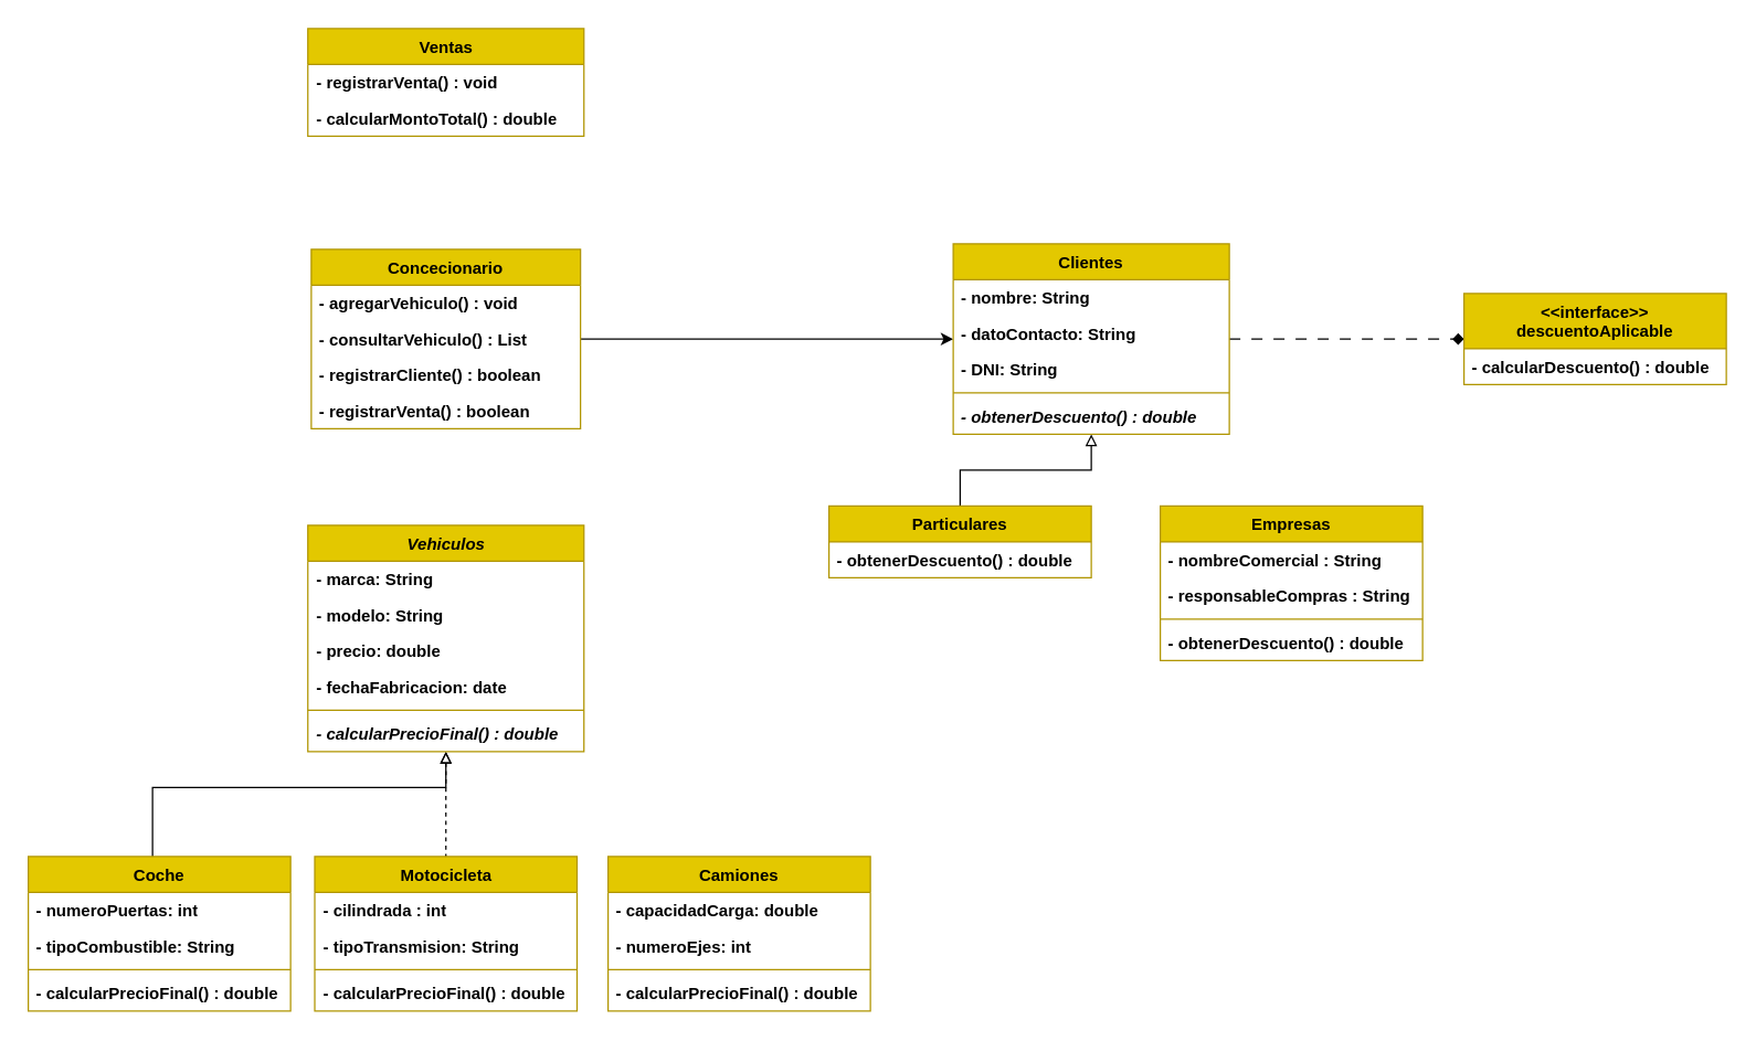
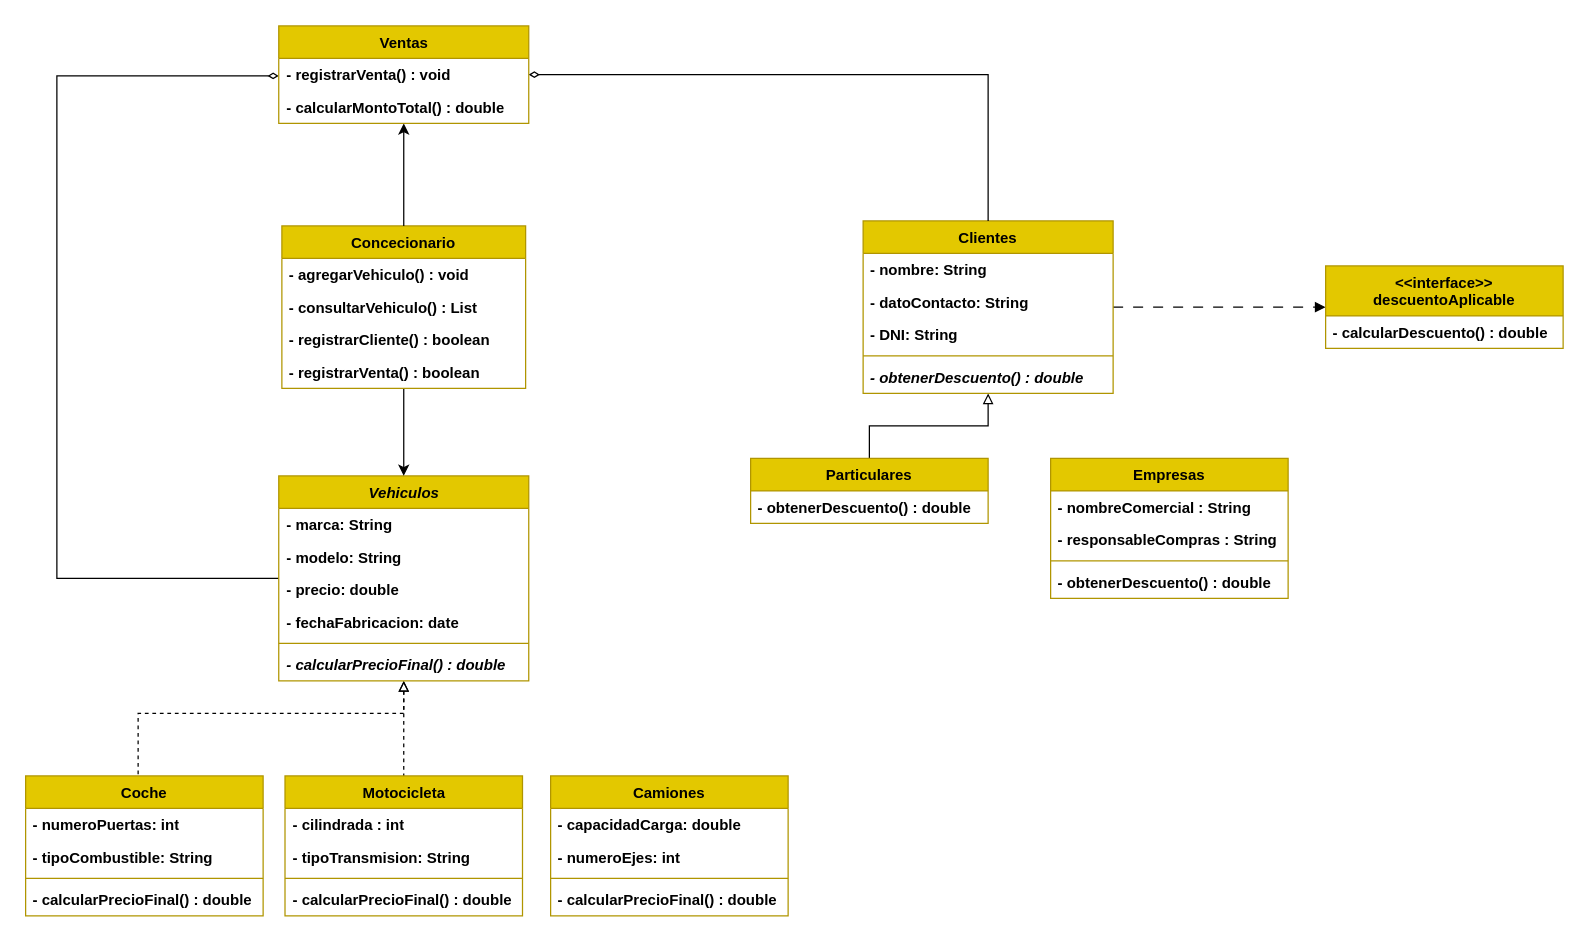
  <mxCell id="0" />
  <mxCell id="1" parent="0" />
- <mxCell id="2" style="edgeStyle=orthogonalEdgeStyle;rounded=0;orthogonalLoop=1;jettySize=auto;html=1;endArrow=none;endFill=0;startArrow=block;startFill=0;" parent="1" source="5" target="12" edge="1"><mxGeometry relative="1" as="geometry"><Array as="points"><mxPoint x="322" y="570" /><mxPoint x="110" y="570" /></Array></mxGeometry></mxCell>
+ <mxCell id="2" style="edgeStyle=orthogonalEdgeStyle;rounded=0;orthogonalLoop=1;jettySize=auto;html=1;endArrow=none;endFill=0;startArrow=block;startFill=0;dashed=1;" parent="1" source="5" target="12" edge="1"><mxGeometry relative="1" as="geometry"><Array as="points"><mxPoint x="322" y="570" /><mxPoint x="110" y="570" /></Array></mxGeometry></mxCell>
  <mxCell id="3" style="edgeStyle=orthogonalEdgeStyle;rounded=0;orthogonalLoop=1;jettySize=auto;html=1;startArrow=block;startFill=0;endArrow=none;endFill=0;dashed=1;" parent="1" source="5" target="17" edge="1"><mxGeometry relative="1" as="geometry" /></mxCell>
+ <mxCell id="4" style="edgeStyle=orthogonalEdgeStyle;rounded=0;orthogonalLoop=1;jettySize=auto;html=1;startArrow=none;startFill=0;endArrow=diamondThin;endFill=0;" parent="1" source="5" target="51" edge="1"><mxGeometry relative="1" as="geometry"><Array as="points"><mxPoint x="45" y="462" /><mxPoint x="45" y="60" /></Array><mxPoint x="207.5" y="462" as="sourcePoint" /><mxPoint x="207.5" y="59" as="targetPoint" /></mxGeometry></mxCell>
  <mxCell id="5" value="&lt;span&gt;Vehiculos&lt;/span&gt;" style="swimlane;fontStyle=3;align=center;verticalAlign=top;childLayout=stackLayout;horizontal=1;startSize=26;horizontalStack=0;resizeParent=1;resizeParentMax=0;resizeLast=0;collapsible=1;marginBottom=0;whiteSpace=wrap;html=1;fillColor=#e3c800;strokeColor=#B09500;fontColor=#000000;" parent="1" vertex="1"><mxGeometry x="222.5" y="380" width="200" height="164" as="geometry" /></mxCell>
  <mxCell id="6" value="- marca: String" style="text;strokeColor=none;fillColor=none;align=left;verticalAlign=top;spacingLeft=4;spacingRight=4;overflow=hidden;rotatable=0;points=[[0,0.5],[1,0.5]];portConstraint=eastwest;whiteSpace=wrap;html=1;fontStyle=1" parent="5" vertex="1"><mxGeometry y="26" width="200" height="26" as="geometry" /></mxCell>
  <mxCell id="7" value="- modelo: String" style="text;strokeColor=none;fillColor=none;align=left;verticalAlign=top;spacingLeft=4;spacingRight=4;overflow=hidden;rotatable=0;points=[[0,0.5],[1,0.5]];portConstraint=eastwest;whiteSpace=wrap;html=1;fontStyle=1" parent="5" vertex="1"><mxGeometry y="52" width="200" height="26" as="geometry" /></mxCell>
  <mxCell id="8" value="- precio: double" style="text;strokeColor=none;fillColor=none;align=left;verticalAlign=top;spacingLeft=4;spacingRight=4;overflow=hidden;rotatable=0;points=[[0,0.5],[1,0.5]];portConstraint=eastwest;whiteSpace=wrap;html=1;fontStyle=1" parent="5" vertex="1"><mxGeometry y="78" width="200" height="26" as="geometry" /></mxCell>
  <mxCell id="9" value="- fechaFabricacion: date" style="text;strokeColor=none;fillColor=none;align=left;verticalAlign=top;spacingLeft=4;spacingRight=4;overflow=hidden;rotatable=0;points=[[0,0.5],[1,0.5]];portConstraint=eastwest;whiteSpace=wrap;html=1;fontStyle=1" parent="5" vertex="1"><mxGeometry y="104" width="200" height="26" as="geometry" /></mxCell>
  <mxCell id="10" value="" style="line;strokeWidth=1;fillColor=none;align=left;verticalAlign=middle;spacingTop=-1;spacingLeft=3;spacingRight=3;rotatable=0;labelPosition=right;points=[];portConstraint=eastwest;strokeColor=inherit;" parent="5" vertex="1"><mxGeometry y="130" width="200" height="8" as="geometry" /></mxCell>
  <mxCell id="11" value="- calcularPrecioFinal() : double" style="text;strokeColor=none;fillColor=none;align=left;verticalAlign=top;spacingLeft=4;spacingRight=4;overflow=hidden;rotatable=0;points=[[0,0.5],[1,0.5]];portConstraint=eastwest;whiteSpace=wrap;html=1;fontStyle=3" parent="5" vertex="1"><mxGeometry y="138" width="200" height="26" as="geometry" /></mxCell>
  <mxCell id="12" value="Coche" style="swimlane;fontStyle=1;childLayout=stackLayout;horizontal=1;startSize=26;fillColor=#e3c800;horizontalStack=0;resizeParent=1;resizeParentMax=0;resizeLast=0;collapsible=1;marginBottom=0;whiteSpace=wrap;html=1;strokeColor=#B09500;align=center;verticalAlign=top;fontFamily=Helvetica;fontSize=12;fontColor=#000000;" parent="1" vertex="1"><mxGeometry x="20" y="620" width="190" height="112" as="geometry" /></mxCell>
  <mxCell id="13" value="- numeroPuertas: int" style="text;strokeColor=none;fillColor=none;align=left;verticalAlign=top;spacingLeft=4;spacingRight=4;overflow=hidden;rotatable=0;points=[[0,0.5],[1,0.5]];portConstraint=eastwest;whiteSpace=wrap;html=1;fontFamily=Helvetica;fontSize=12;fontColor=#000000;fontStyle=1;" parent="12" vertex="1"><mxGeometry y="26" width="190" height="26" as="geometry" /></mxCell>
  <mxCell id="14" value="- tipoCombustible: String" style="text;strokeColor=none;fillColor=none;align=left;verticalAlign=top;spacingLeft=4;spacingRight=4;overflow=hidden;rotatable=0;points=[[0,0.5],[1,0.5]];portConstraint=eastwest;whiteSpace=wrap;html=1;fontFamily=Helvetica;fontSize=12;fontColor=#000000;fontStyle=1;" parent="12" vertex="1"><mxGeometry y="52" width="190" height="26" as="geometry" /></mxCell>
  <mxCell id="15" value="" style="line;strokeWidth=1;fillColor=none;align=left;verticalAlign=middle;spacingTop=-1;spacingLeft=3;spacingRight=3;rotatable=0;labelPosition=right;points=[];portConstraint=eastwest;strokeColor=inherit;" parent="12" vertex="1"><mxGeometry y="78" width="190" height="8" as="geometry" /></mxCell>
  <mxCell id="16" value="- calcularPrecioFinal() : double" style="text;strokeColor=none;fillColor=none;align=left;verticalAlign=top;spacingLeft=4;spacingRight=4;overflow=hidden;rotatable=0;points=[[0,0.5],[1,0.5]];portConstraint=eastwest;whiteSpace=wrap;html=1;fontStyle=1" parent="12" vertex="1"><mxGeometry y="86" width="190" height="26" as="geometry" /></mxCell>
  <mxCell id="17" value="Motocicleta" style="swimlane;fontStyle=1;childLayout=stackLayout;horizontal=1;startSize=26;fillColor=#e3c800;horizontalStack=0;resizeParent=1;resizeParentMax=0;resizeLast=0;collapsible=1;marginBottom=0;whiteSpace=wrap;html=1;strokeColor=#B09500;align=center;verticalAlign=top;fontFamily=Helvetica;fontSize=12;fontColor=#000000;" parent="1" vertex="1"><mxGeometry x="227.5" y="620" width="190" height="112" as="geometry" /></mxCell>
  <mxCell id="18" value="- cilindrada : int" style="text;strokeColor=none;fillColor=none;align=left;verticalAlign=top;spacingLeft=4;spacingRight=4;overflow=hidden;rotatable=0;points=[[0,0.5],[1,0.5]];portConstraint=eastwest;whiteSpace=wrap;html=1;fontFamily=Helvetica;fontSize=12;fontColor=#000000;fontStyle=1;" parent="17" vertex="1"><mxGeometry y="26" width="190" height="26" as="geometry" /></mxCell>
  <mxCell id="19" value="- tipoTransmision: String" style="text;strokeColor=none;fillColor=none;align=left;verticalAlign=top;spacingLeft=4;spacingRight=4;overflow=hidden;rotatable=0;points=[[0,0.5],[1,0.5]];portConstraint=eastwest;whiteSpace=wrap;html=1;fontFamily=Helvetica;fontSize=12;fontColor=#000000;fontStyle=1;" parent="17" vertex="1"><mxGeometry y="52" width="190" height="26" as="geometry" /></mxCell>
  <mxCell id="20" value="" style="line;strokeWidth=1;fillColor=none;align=left;verticalAlign=middle;spacingTop=-1;spacingLeft=3;spacingRight=3;rotatable=0;labelPosition=right;points=[];portConstraint=eastwest;strokeColor=inherit;" parent="17" vertex="1"><mxGeometry y="78" width="190" height="8" as="geometry" /></mxCell>
  <mxCell id="21" value="- calcularPrecioFinal() : double" style="text;strokeColor=none;fillColor=none;align=left;verticalAlign=top;spacingLeft=4;spacingRight=4;overflow=hidden;rotatable=0;points=[[0,0.5],[1,0.5]];portConstraint=eastwest;whiteSpace=wrap;html=1;fontStyle=1" parent="17" vertex="1"><mxGeometry y="86" width="190" height="26" as="geometry" /></mxCell>
  <mxCell id="22" value="Camiones" style="swimlane;fontStyle=1;childLayout=stackLayout;horizontal=1;startSize=26;fillColor=#e3c800;horizontalStack=0;resizeParent=1;resizeParentMax=0;resizeLast=0;collapsible=1;marginBottom=0;whiteSpace=wrap;html=1;strokeColor=#B09500;align=center;verticalAlign=top;fontFamily=Helvetica;fontSize=12;fontColor=#000000;" parent="1" vertex="1"><mxGeometry x="440" y="620" width="190" height="112" as="geometry" /></mxCell>
  <mxCell id="23" value="- capacidadCarga: double" style="text;strokeColor=none;fillColor=none;align=left;verticalAlign=top;spacingLeft=4;spacingRight=4;overflow=hidden;rotatable=0;points=[[0,0.5],[1,0.5]];portConstraint=eastwest;whiteSpace=wrap;html=1;fontFamily=Helvetica;fontSize=12;fontColor=#000000;fontStyle=1;" parent="22" vertex="1"><mxGeometry y="26" width="190" height="26" as="geometry" /></mxCell>
  <mxCell id="24" value="- numeroEjes: int" style="text;strokeColor=none;fillColor=none;align=left;verticalAlign=top;spacingLeft=4;spacingRight=4;overflow=hidden;rotatable=0;points=[[0,0.5],[1,0.5]];portConstraint=eastwest;whiteSpace=wrap;html=1;fontFamily=Helvetica;fontSize=12;fontColor=#000000;fontStyle=1;" parent="22" vertex="1"><mxGeometry y="52" width="190" height="26" as="geometry" /></mxCell>
  <mxCell id="25" value="" style="line;strokeWidth=1;fillColor=none;align=left;verticalAlign=middle;spacingTop=-1;spacingLeft=3;spacingRight=3;rotatable=0;labelPosition=right;points=[];portConstraint=eastwest;strokeColor=inherit;" parent="22" vertex="1"><mxGeometry y="78" width="190" height="8" as="geometry" /></mxCell>
  <mxCell id="26" value="- calcularPrecioFinal() : double" style="text;strokeColor=none;fillColor=none;align=left;verticalAlign=top;spacingLeft=4;spacingRight=4;overflow=hidden;rotatable=0;points=[[0,0.5],[1,0.5]];portConstraint=eastwest;whiteSpace=wrap;html=1;fontStyle=1" parent="22" vertex="1"><mxGeometry y="86" width="190" height="26" as="geometry" /></mxCell>
  <mxCell id="27" style="edgeStyle=orthogonalEdgeStyle;rounded=0;orthogonalLoop=1;jettySize=auto;html=1;startArrow=block;startFill=0;endArrow=none;endFill=0;" parent="1" source="30" target="36" edge="1"><mxGeometry relative="1" as="geometry" /></mxCell>
- <mxCell id="28" style="edgeStyle=orthogonalEdgeStyle;rounded=0;orthogonalLoop=1;jettySize=auto;html=1;startArrow=classic;startFill=1;endArrow=none;" parent="1" source="30" target="44" edge="1"><mxGeometry relative="1" as="geometry" /></mxCell>
- <mxCell id="29" style="edgeStyle=orthogonalEdgeStyle;rounded=0;orthogonalLoop=1;jettySize=auto;html=1;dashed=1;dashPattern=8 8;endArrow=diamond;endFill=1;" parent="1" source="30" target="54" edge="1"><mxGeometry relative="1" as="geometry" /></mxCell>
+ <mxCell id="29" style="edgeStyle=orthogonalEdgeStyle;rounded=0;orthogonalLoop=1;jettySize=auto;html=1;dashed=1;dashPattern=8 8;endArrow=block;endFill=1;" parent="1" source="30" target="54" edge="1"><mxGeometry relative="1" as="geometry" /></mxCell>
  <mxCell id="30" value="Clientes" style="swimlane;fontStyle=1;align=center;verticalAlign=top;childLayout=stackLayout;horizontal=1;startSize=26;horizontalStack=0;resizeParent=1;resizeParentMax=0;resizeLast=0;collapsible=1;marginBottom=0;whiteSpace=wrap;html=1;fillColor=#e3c800;strokeColor=#B09500;fontColor=#000000;" parent="1" vertex="1"><mxGeometry x="690" y="176" width="200" height="138" as="geometry" /></mxCell>
  <mxCell id="31" value="- nombre: String" style="text;strokeColor=none;fillColor=none;align=left;verticalAlign=top;spacingLeft=4;spacingRight=4;overflow=hidden;rotatable=0;points=[[0,0.5],[1,0.5]];portConstraint=eastwest;whiteSpace=wrap;html=1;fontStyle=1" parent="30" vertex="1"><mxGeometry y="26" width="200" height="26" as="geometry" /></mxCell>
  <mxCell id="32" value="- datoContacto: String" style="text;strokeColor=none;fillColor=none;align=left;verticalAlign=top;spacingLeft=4;spacingRight=4;overflow=hidden;rotatable=0;points=[[0,0.5],[1,0.5]];portConstraint=eastwest;whiteSpace=wrap;html=1;fontStyle=1" parent="30" vertex="1"><mxGeometry y="52" width="200" height="26" as="geometry" /></mxCell>
  <mxCell id="33" value="- DNI: String" style="text;strokeColor=none;fillColor=none;align=left;verticalAlign=top;spacingLeft=4;spacingRight=4;overflow=hidden;rotatable=0;points=[[0,0.5],[1,0.5]];portConstraint=eastwest;whiteSpace=wrap;html=1;fontStyle=1" parent="30" vertex="1"><mxGeometry y="78" width="200" height="26" as="geometry" /></mxCell>
  <mxCell id="34" value="" style="line;strokeWidth=1;fillColor=none;align=left;verticalAlign=middle;spacingTop=-1;spacingLeft=3;spacingRight=3;rotatable=0;labelPosition=right;points=[];portConstraint=eastwest;strokeColor=inherit;" parent="30" vertex="1"><mxGeometry y="104" width="200" height="8" as="geometry" /></mxCell>
  <mxCell id="35" value="- obtenerDescuento() : double" style="text;strokeColor=none;fillColor=none;align=left;verticalAlign=top;spacingLeft=4;spacingRight=4;overflow=hidden;rotatable=0;points=[[0,0.5],[1,0.5]];portConstraint=eastwest;whiteSpace=wrap;html=1;fontStyle=3" parent="30" vertex="1"><mxGeometry y="112" width="200" height="26" as="geometry" /></mxCell>
  <mxCell id="36" value="Particulares" style="swimlane;fontStyle=1;align=center;verticalAlign=top;childLayout=stackLayout;horizontal=1;startSize=26;horizontalStack=0;resizeParent=1;resizeParentMax=0;resizeLast=0;collapsible=1;marginBottom=0;whiteSpace=wrap;html=1;fillColor=#e3c800;strokeColor=#B09500;fontColor=#000000;" parent="1" vertex="1"><mxGeometry x="600" y="366" width="190" height="52" as="geometry" /></mxCell>
  <mxCell id="37" value="- obtenerDescuento() : double" style="text;strokeColor=none;fillColor=none;align=left;verticalAlign=top;spacingLeft=4;spacingRight=4;overflow=hidden;rotatable=0;points=[[0,0.5],[1,0.5]];portConstraint=eastwest;whiteSpace=wrap;html=1;fontStyle=1" parent="36" vertex="1"><mxGeometry y="26" width="190" height="26" as="geometry" /></mxCell>
  <mxCell id="38" value="Empresas" style="swimlane;fontStyle=1;align=center;verticalAlign=top;childLayout=stackLayout;horizontal=1;startSize=26;horizontalStack=0;resizeParent=1;resizeParentMax=0;resizeLast=0;collapsible=1;marginBottom=0;whiteSpace=wrap;html=1;fillColor=#e3c800;strokeColor=#B09500;fontColor=#000000;" parent="1" vertex="1"><mxGeometry x="840" y="366" width="190" height="112" as="geometry" /></mxCell>
  <mxCell id="39" value="- nombreComercial : String" style="text;strokeColor=none;fillColor=none;align=left;verticalAlign=top;spacingLeft=4;spacingRight=4;overflow=hidden;rotatable=0;points=[[0,0.5],[1,0.5]];portConstraint=eastwest;whiteSpace=wrap;html=1;fontStyle=1" parent="38" vertex="1"><mxGeometry y="26" width="190" height="26" as="geometry" /></mxCell>
  <mxCell id="40" value="- responsableCompras : String" style="text;strokeColor=none;fillColor=none;align=left;verticalAlign=top;spacingLeft=4;spacingRight=4;overflow=hidden;rotatable=0;points=[[0,0.5],[1,0.5]];portConstraint=eastwest;whiteSpace=wrap;html=1;fontStyle=1" parent="38" vertex="1"><mxGeometry y="52" width="190" height="26" as="geometry" /></mxCell>
  <mxCell id="41" value="" style="line;strokeWidth=1;fillColor=none;align=left;verticalAlign=middle;spacingTop=-1;spacingLeft=3;spacingRight=3;rotatable=0;labelPosition=right;points=[];portConstraint=eastwest;strokeColor=inherit;" parent="38" vertex="1"><mxGeometry y="78" width="190" height="8" as="geometry" /></mxCell>
  <mxCell id="42" value="- obtenerDescuento() : double" style="text;strokeColor=none;fillColor=none;align=left;verticalAlign=top;spacingLeft=4;spacingRight=4;overflow=hidden;rotatable=0;points=[[0,0.5],[1,0.5]];portConstraint=eastwest;whiteSpace=wrap;html=1;fontStyle=1" parent="38" vertex="1"><mxGeometry y="86" width="190" height="26" as="geometry" /></mxCell>
+ <mxCell id="43" style="edgeStyle=orthogonalEdgeStyle;rounded=0;orthogonalLoop=1;jettySize=auto;html=1;startArrow=none;startFill=0;endArrow=classic;endFill=1;" parent="1" source="44" target="5" edge="1"><mxGeometry relative="1" as="geometry" /></mxCell>
  <mxCell id="44" value="Concecionario" style="swimlane;fontStyle=1;align=center;verticalAlign=top;childLayout=stackLayout;horizontal=1;startSize=26;horizontalStack=0;resizeParent=1;resizeParentMax=0;resizeLast=0;collapsible=1;marginBottom=0;whiteSpace=wrap;html=1;fillColor=#e3c800;strokeColor=#B09500;fontColor=#000000;" parent="1" vertex="1"><mxGeometry x="225" y="180" width="195" height="130" as="geometry" /></mxCell>
  <mxCell id="45" value="- agregarVehiculo() : void" style="text;strokeColor=none;fillColor=none;align=left;verticalAlign=top;spacingLeft=4;spacingRight=4;overflow=hidden;rotatable=0;points=[[0,0.5],[1,0.5]];portConstraint=eastwest;whiteSpace=wrap;html=1;fontStyle=1" parent="44" vertex="1"><mxGeometry y="26" width="195" height="26" as="geometry" /></mxCell>
  <mxCell id="46" value="- consultarVehiculo() : List" style="text;strokeColor=none;fillColor=none;align=left;verticalAlign=top;spacingLeft=4;spacingRight=4;overflow=hidden;rotatable=0;points=[[0,0.5],[1,0.5]];portConstraint=eastwest;whiteSpace=wrap;html=1;fontStyle=1" parent="44" vertex="1"><mxGeometry y="52" width="195" height="26" as="geometry" /></mxCell>
  <mxCell id="47" value="- registrarCliente() : boolean" style="text;strokeColor=none;fillColor=none;align=left;verticalAlign=top;spacingLeft=4;spacingRight=4;overflow=hidden;rotatable=0;points=[[0,0.5],[1,0.5]];portConstraint=eastwest;whiteSpace=wrap;html=1;fontStyle=1" parent="44" vertex="1"><mxGeometry y="78" width="195" height="26" as="geometry" /></mxCell>
  <mxCell id="48" value="- registrarVenta() : boolean" style="text;strokeColor=none;fillColor=none;align=left;verticalAlign=top;spacingLeft=4;spacingRight=4;overflow=hidden;rotatable=0;points=[[0,0.5],[1,0.5]];portConstraint=eastwest;whiteSpace=wrap;html=1;fontStyle=1" parent="44" vertex="1"><mxGeometry y="104" width="195" height="26" as="geometry" /></mxCell>
+ <mxCell id="49" style="edgeStyle=orthogonalEdgeStyle;rounded=0;orthogonalLoop=1;jettySize=auto;html=1;endArrow=none;endFill=1;startArrow=diamondThin;startFill=0;" parent="1" source="51" target="30" edge="1"><mxGeometry relative="1" as="geometry" /></mxCell>
+ <mxCell id="50" style="edgeStyle=orthogonalEdgeStyle;rounded=0;orthogonalLoop=1;jettySize=auto;html=1;startArrow=classic;startFill=1;endArrow=none;" parent="1" source="51" target="44" edge="1"><mxGeometry relative="1" as="geometry" /></mxCell>
  <mxCell id="51" value="Ventas" style="swimlane;fontStyle=1;align=center;verticalAlign=top;childLayout=stackLayout;horizontal=1;startSize=26;horizontalStack=0;resizeParent=1;resizeParentMax=0;resizeLast=0;collapsible=1;marginBottom=0;whiteSpace=wrap;html=1;fillColor=#e3c800;strokeColor=#B09500;fontColor=#000000;" parent="1" vertex="1"><mxGeometry x="222.5" y="20" width="200" height="78" as="geometry" /></mxCell>
  <mxCell id="52" value="- registrarVenta() : void" style="text;strokeColor=none;fillColor=none;align=left;verticalAlign=top;spacingLeft=4;spacingRight=4;overflow=hidden;rotatable=0;points=[[0,0.5],[1,0.5]];portConstraint=eastwest;whiteSpace=wrap;html=1;fontStyle=1" parent="51" vertex="1"><mxGeometry y="26" width="200" height="26" as="geometry" /></mxCell>
  <mxCell id="53" value="- calcularMontoTotal() : double" style="text;strokeColor=none;fillColor=none;align=left;verticalAlign=top;spacingLeft=4;spacingRight=4;overflow=hidden;rotatable=0;points=[[0,0.5],[1,0.5]];portConstraint=eastwest;whiteSpace=wrap;html=1;fontStyle=1" parent="51" vertex="1"><mxGeometry y="52" width="200" height="26" as="geometry" /></mxCell>
  <mxCell id="54" value="&amp;lt;&amp;lt;interface&amp;gt;&amp;gt;&lt;div&gt;descuentoAplicable&lt;/div&gt;" style="swimlane;fontStyle=1;childLayout=stackLayout;horizontal=1;startSize=40;fillColor=#e3c800;horizontalStack=0;resizeParent=1;resizeParentMax=0;resizeLast=0;collapsible=1;marginBottom=0;whiteSpace=wrap;html=1;strokeColor=#B09500;align=center;verticalAlign=top;fontFamily=Helvetica;fontSize=12;fontColor=#000000;" parent="1" vertex="1"><mxGeometry x="1060" y="212" width="190" height="66" as="geometry"><mxRectangle x="-260" y="260" width="140" height="40" as="alternateBounds" /></mxGeometry></mxCell>
  <mxCell id="55" value="- calcularDescuento() : double" style="text;strokeColor=none;fillColor=none;align=left;verticalAlign=top;spacingLeft=4;spacingRight=4;overflow=hidden;rotatable=0;points=[[0,0.5],[1,0.5]];portConstraint=eastwest;whiteSpace=wrap;html=1;fontFamily=Helvetica;fontSize=12;fontColor=#000000;fontStyle=1;" parent="54" vertex="1"><mxGeometry y="40" width="190" height="26" as="geometry" /></mxCell>
